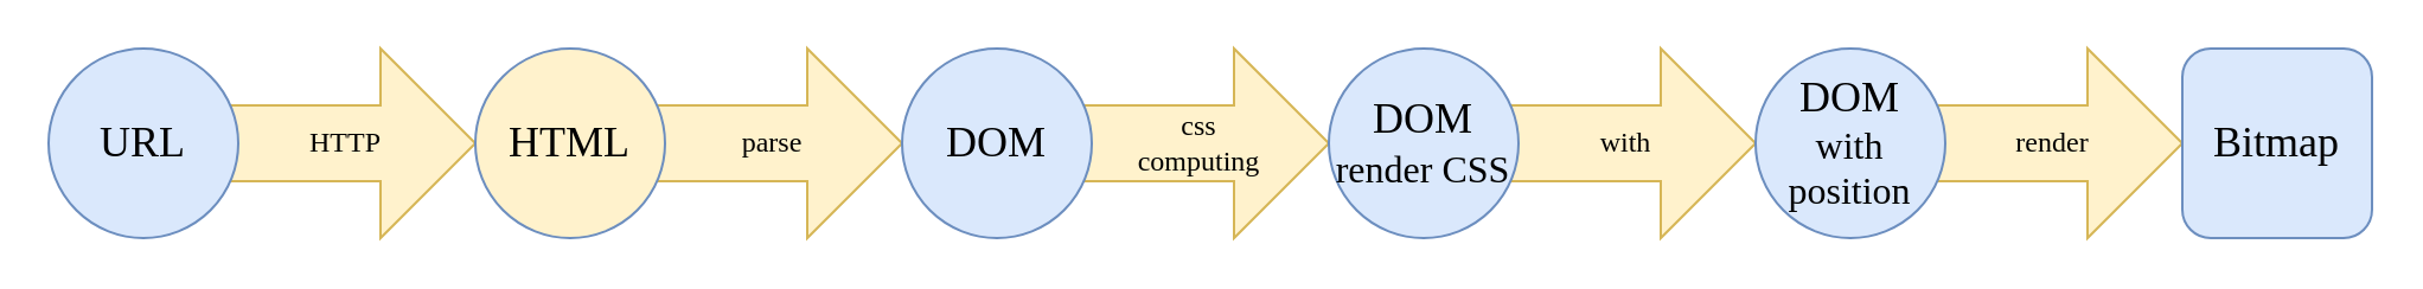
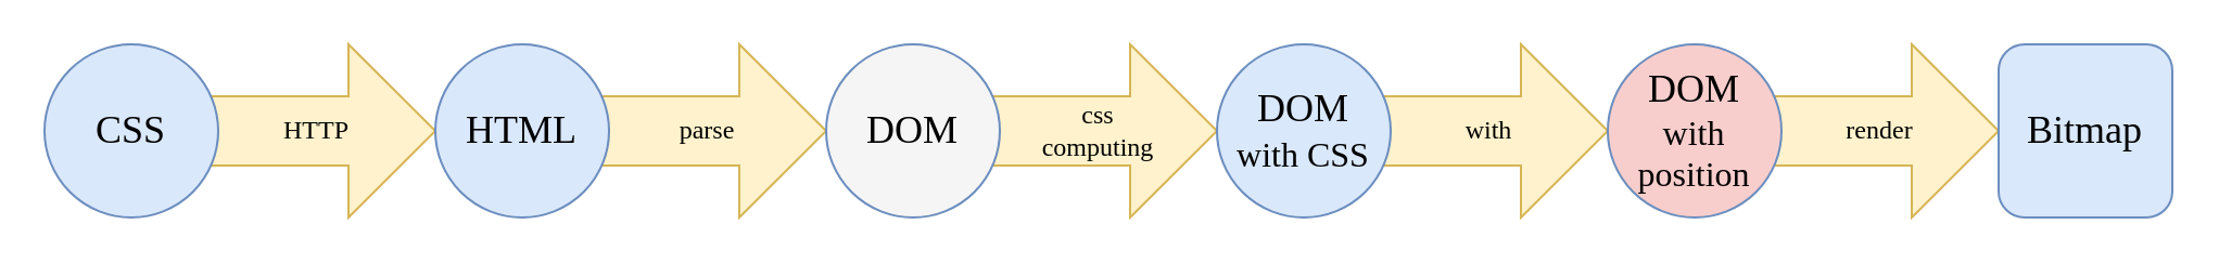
  <mxCell id="0" />
  <mxCell id="1" parent="0" />
  <mxCell id="2" value="&lt;font face=&quot;Fira Mono for Powerline&quot;&gt;HTTP&lt;/font&gt;" style="html=1;shadow=0;dashed=0;align=center;verticalAlign=middle;shape=mxgraph.arrows2.arrow;dy=0.6;dx=40;notch=0;fillColor=#fff2cc;strokeColor=#d6b656;" parent="1" vertex="1"><mxGeometry x="90" y="20" width="110" height="80" as="geometry" /></mxCell>
- <mxCell id="3" value="&lt;font face=&quot;Fira Mono for Powerline&quot; style=&quot;font-size: 18px&quot;&gt;URL&lt;/font&gt;" style="ellipse;whiteSpace=wrap;html=1;aspect=fixed;fillColor=#dae8fc;strokeColor=#6c8ebf;" parent="1" vertex="1"><mxGeometry x="20" y="20" width="80" height="80" as="geometry" /></mxCell>
+ <mxCell id="3" value="&lt;font face=&quot;Fira Mono for Powerline&quot; style=&quot;font-size: 18px&quot;&gt;CSS&lt;/font&gt;" style="ellipse;whiteSpace=wrap;html=1;aspect=fixed;fillColor=#dae8fc;strokeColor=#6c8ebf;" parent="1" vertex="1"><mxGeometry x="20" y="20" width="80" height="80" as="geometry" /></mxCell>
  <mxCell id="4" value="&lt;font face=&quot;Fira Mono for Powerline&quot;&gt;parse&lt;/font&gt;" style="html=1;shadow=0;dashed=0;align=center;verticalAlign=middle;shape=mxgraph.arrows2.arrow;dy=0.6;dx=40;notch=0;fillColor=#fff2cc;strokeColor=#d6b656;" parent="1" vertex="1"><mxGeometry x="270" y="20" width="110" height="80" as="geometry" /></mxCell>
- <mxCell id="5" value="&lt;font face=&quot;Fira Mono for Powerline&quot; style=&quot;font-size: 18px&quot;&gt;HTML&lt;/font&gt;" style="ellipse;whiteSpace=wrap;html=1;aspect=fixed;fillColor=#fff2cc;strokeColor=#6c8ebf;" parent="1" vertex="1"><mxGeometry x="200" y="20" width="80" height="80" as="geometry" /></mxCell>
+ <mxCell id="5" value="&lt;font face=&quot;Fira Mono for Powerline&quot; style=&quot;font-size: 18px&quot;&gt;HTML&lt;/font&gt;" style="ellipse;whiteSpace=wrap;html=1;aspect=fixed;fillColor=#dae8fc;strokeColor=#6c8ebf;" parent="1" vertex="1"><mxGeometry x="200" y="20" width="80" height="80" as="geometry" /></mxCell>
  <mxCell id="6" value="&lt;font face=&quot;Fira Mono for Powerline&quot;&gt;css&lt;br&gt;computing&lt;br&gt;&lt;/font&gt;" style="html=1;shadow=0;dashed=0;align=center;verticalAlign=middle;shape=mxgraph.arrows2.arrow;dy=0.6;dx=40;notch=0;fillColor=#fff2cc;strokeColor=#d6b656;" parent="1" vertex="1"><mxGeometry x="450" y="20" width="110" height="80" as="geometry" /></mxCell>
- <mxCell id="7" value="&lt;font face=&quot;Fira Mono for Powerline&quot; style=&quot;font-size: 18px&quot;&gt;DOM&lt;/font&gt;" style="ellipse;whiteSpace=wrap;html=1;aspect=fixed;fillColor=#dae8fc;strokeColor=#6c8ebf;" parent="1" vertex="1"><mxGeometry x="380" y="20" width="80" height="80" as="geometry" /></mxCell>
+ <mxCell id="7" value="&lt;font face=&quot;Fira Mono for Powerline&quot; style=&quot;font-size: 18px&quot;&gt;DOM&lt;/font&gt;" style="ellipse;whiteSpace=wrap;html=1;aspect=fixed;fillColor=#f5f5f5;strokeColor=#6c8ebf;" parent="1" vertex="1"><mxGeometry x="380" y="20" width="80" height="80" as="geometry" /></mxCell>
  <mxCell id="8" value="&lt;font face=&quot;Fira Mono for Powerline&quot;&gt;with&lt;br&gt;&lt;/font&gt;" style="html=1;shadow=0;dashed=0;align=center;verticalAlign=middle;shape=mxgraph.arrows2.arrow;dy=0.6;dx=40;notch=0;fillColor=#fff2cc;strokeColor=#d6b656;" parent="1" vertex="1"><mxGeometry x="630" y="20" width="110" height="80" as="geometry" /></mxCell>
- <mxCell id="9" value="&lt;font face=&quot;Fira Mono for Powerline&quot;&gt;&lt;span style=&quot;font-size: 18px&quot;&gt;DOM&lt;/span&gt;&lt;br&gt;&lt;font style=&quot;font-size: 16px&quot;&gt;render CSS&lt;/font&gt;&lt;br&gt;&lt;/font&gt;" style="ellipse;whiteSpace=wrap;html=1;aspect=fixed;fillColor=#dae8fc;strokeColor=#6c8ebf;" parent="1" vertex="1"><mxGeometry x="560" y="20" width="80" height="80" as="geometry" /></mxCell>
+ <mxCell id="9" value="&lt;font face=&quot;Fira Mono for Powerline&quot;&gt;&lt;span style=&quot;font-size: 18px&quot;&gt;DOM&lt;/span&gt;&lt;br&gt;&lt;font style=&quot;font-size: 16px&quot;&gt;with CSS&lt;/font&gt;&lt;br&gt;&lt;/font&gt;" style="ellipse;whiteSpace=wrap;html=1;aspect=fixed;fillColor=#dae8fc;strokeColor=#6c8ebf;" parent="1" vertex="1"><mxGeometry x="560" y="20" width="80" height="80" as="geometry" /></mxCell>
  <mxCell id="10" value="&lt;font face=&quot;Fira Mono for Powerline&quot;&gt;render&lt;br&gt;&lt;/font&gt;" style="html=1;shadow=0;dashed=0;align=center;verticalAlign=middle;shape=mxgraph.arrows2.arrow;dy=0.6;dx=40;notch=0;fillColor=#fff2cc;strokeColor=#d6b656;" parent="1" vertex="1"><mxGeometry x="810" y="20" width="110" height="80" as="geometry" /></mxCell>
- <mxCell id="11" value="&lt;font face=&quot;Fira Mono for Powerline&quot;&gt;&lt;span style=&quot;font-size: 18px&quot;&gt;DOM&lt;/span&gt;&lt;br&gt;&lt;font style=&quot;font-size: 16px&quot;&gt;with position&lt;/font&gt;&lt;br&gt;&lt;/font&gt;" style="ellipse;whiteSpace=wrap;html=1;aspect=fixed;fillColor=#dae8fc;strokeColor=#6c8ebf;" parent="1" vertex="1"><mxGeometry x="740" y="20" width="80" height="80" as="geometry" /></mxCell>
+ <mxCell id="11" value="&lt;font face=&quot;Fira Mono for Powerline&quot;&gt;&lt;span style=&quot;font-size: 18px&quot;&gt;DOM&lt;/span&gt;&lt;br&gt;&lt;font style=&quot;font-size: 16px&quot;&gt;with position&lt;/font&gt;&lt;br&gt;&lt;/font&gt;" style="ellipse;whiteSpace=wrap;html=1;aspect=fixed;fillColor=#f8cecc;strokeColor=#6c8ebf;" parent="1" vertex="1"><mxGeometry x="740" y="20" width="80" height="80" as="geometry" /></mxCell>
  <mxCell id="12" value="&lt;font face=&quot;Fira Mono for Powerline&quot;&gt;&lt;span style=&quot;font-size: 18px&quot;&gt;Bitmap&lt;/span&gt;&lt;br&gt;&lt;/font&gt;" style="whiteSpace=wrap;html=1;aspect=fixed;fillColor=#dae8fc;strokeColor=#6c8ebf;rounded=1;" parent="1" vertex="1"><mxGeometry x="920" y="20" width="80" height="80" as="geometry" /></mxCell>
